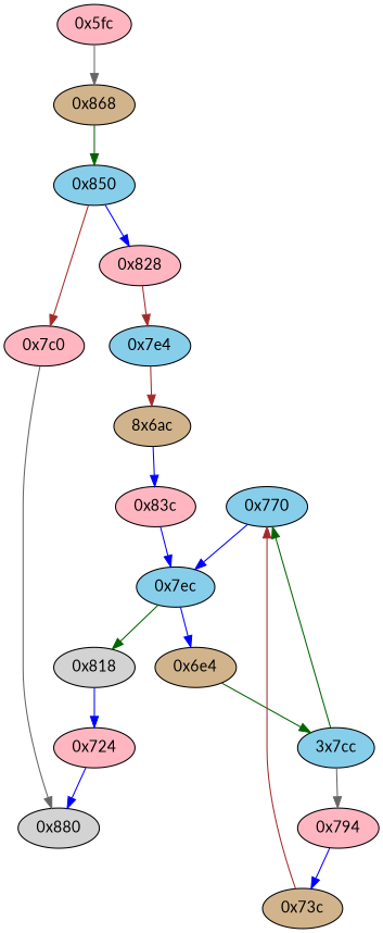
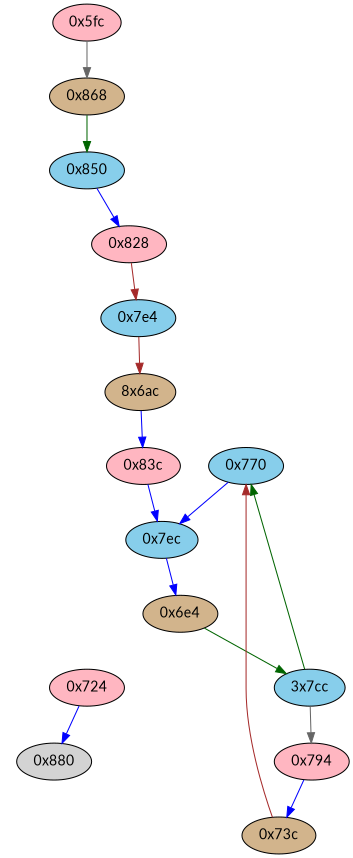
  strict digraph {
    fontname=Lato
    node [fillcolor=lightpink fontname=Lato opcode="[u'mov', u'mov', u'b']" style=filled]
    edge [color=blue fontname=Lato]
    "0x770" [fillcolor=skyblue opcode="[u'add', u'mov', u'b']"]
    "0x7ec" [fillcolor=skyblue opcode="[u'str', u'ldr', u'ldr', u'ldrb', u'str', u'ldr', u'ldr', u'ldr', u'cmp', u'mov', u'b']"]
-   "0x818" [fillcolor=lightgrey opcode="[u'mov', u'bl', u'ldr', u'b']"]
    "0x6e4" [fillcolor=tan opcode="[u'ldr', u'cmp', u'mov', u'mov', u'strb', u'ldr', u'b']"]
    "0x724"
    n6 [fillcolor=skyblue label="3x7cc" opcode="[u'ldrb', u'ldr', u'ldr', u'cmp', u'mov', u'b']"]
    "0x5fc" [opcode="[u'push', u'add', u'sub', u'str', u'mov', u'ldr', u'ldr', u'ldr', u'ldr', u'b']"]
    "0x868" [fillcolor=tan opcode="[u'cmp', u'mov', u'mov', u'strb', u'ldr', u'b']"]
    "0x850" [fillcolor=skyblue opcode="[u'ldrb', u'ldr', u'ldr', u'cmp', u'mov', u'b']"]
-   "0x7c0"
    "0x828" [opcode="[u'ldr', u'ldr', u'str', u'ldr', u'b']"]
    "0x880" [fillcolor=lightgrey opcode="[u'mov', u'sub', u'pop']"]
    n13 [fillcolor=tan label="8x6ac" opcode="[u'ldr', u'ldrb', u'str', u'ldr', u'b']"]
    "0x83c" [opcode="[u'ldr', u'bl', u'mov', u'mov', u'b']"]
    "0x7e4" [fillcolor=skyblue opcode="[u'ldr', u'b']"]
    "0x794" [opcode="[u'ldr', u'add', u'str', u'ldr', u'b']"]
    "0x73c" [fillcolor=tan opcode="[u'ldr', u'ldr', u'ldrb', u'bl', u'ldr', u'mov', u'b']"]
    "0x770" -> "0x7ec"
-   "0x7ec" -> "0x818" [color=darkgreen]
    "0x7ec" -> "0x6e4"
-   "0x818" -> "0x724"
    "0x6e4" -> n6 [color=darkgreen]
    "0x724" -> "0x880"
    n6 -> "0x770" [color=darkgreen]
    n6 -> "0x794" [color=gray40]
    "0x5fc" -> "0x868" [color=gray40]
    "0x868" -> "0x850" [color=darkgreen]
-   "0x850" -> "0x7c0" [color=brown]
    "0x850" -> "0x828"
-   "0x7c0" -> "0x880" [color=gray40]
    "0x828" -> "0x7e4" [color=brown]
    n13 -> "0x83c"
    "0x83c" -> "0x7ec"
    "0x7e4" -> n13 [color=brown]
    "0x794" -> "0x73c"
    "0x73c" -> "0x770" [color=brown]
  }
